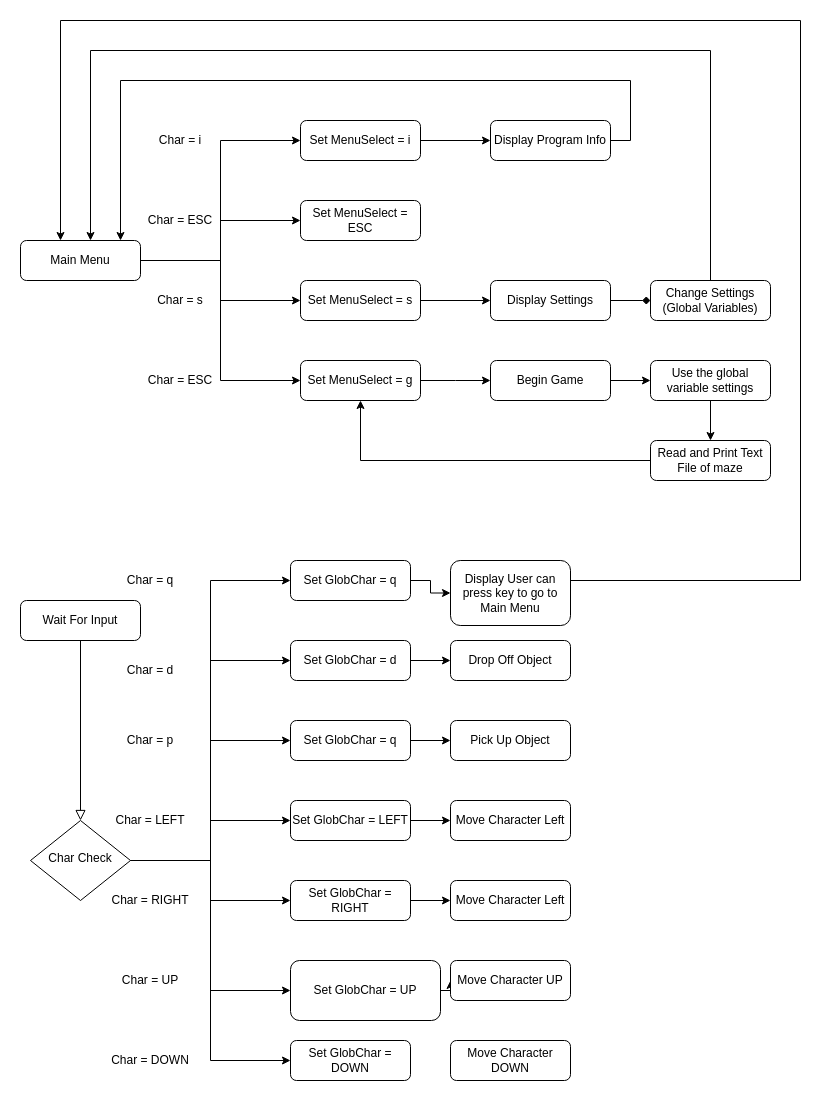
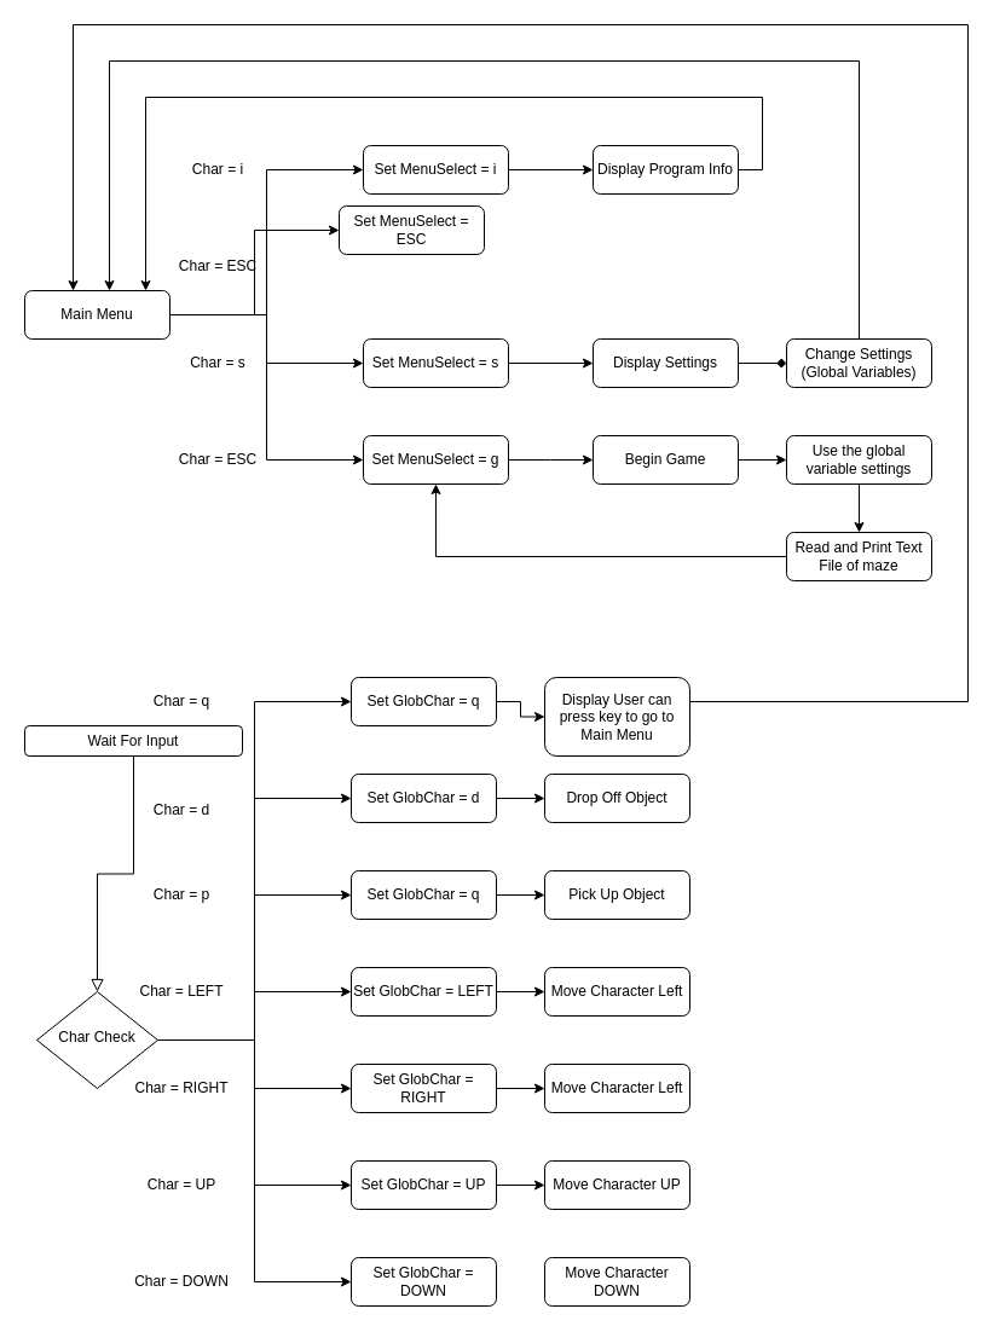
  <mxCell id="0" />
  <mxCell id="1" parent="0" />
  <mxCell id="2" value="" style="rounded=0;html=1;jettySize=auto;orthogonalLoop=1;fontSize=11;endArrow=block;endFill=0;endSize=8;strokeWidth=1;shadow=0;labelBackgroundColor=none;edgeStyle=orthogonalEdgeStyle;" parent="1" source="3" target="11" edge="1"><mxGeometry relative="1" as="geometry" /></mxCell>
- <mxCell id="3" value="Wait For Input" style="rounded=1;whiteSpace=wrap;html=1;fontSize=12;glass=0;strokeWidth=1;shadow=0;" parent="1" vertex="1"><mxGeometry x="20" y="600" width="120" height="40" as="geometry" /></mxCell>
+ <mxCell id="3" value="Wait For Input" style="rounded=1;whiteSpace=wrap;html=1;fontSize=12;glass=0;strokeWidth=1;shadow=0;" parent="1" vertex="1"><mxGeometry x="20" y="600" width="180" height="25" as="geometry" /></mxCell>
  <mxCell id="4" style="edgeStyle=orthogonalEdgeStyle;rounded=0;orthogonalLoop=1;jettySize=auto;html=1;exitX=1;exitY=0.5;exitDx=0;exitDy=0;entryX=0;entryY=0.5;entryDx=0;entryDy=0;" edge="1" parent="1" source="11" target="15"><mxGeometry relative="1" as="geometry" /></mxCell>
  <mxCell id="5" style="edgeStyle=orthogonalEdgeStyle;rounded=0;orthogonalLoop=1;jettySize=auto;html=1;exitX=1;exitY=0.5;exitDx=0;exitDy=0;entryX=0;entryY=0.5;entryDx=0;entryDy=0;" edge="1" parent="1" source="11" target="17"><mxGeometry relative="1" as="geometry" /></mxCell>
  <mxCell id="6" style="edgeStyle=orthogonalEdgeStyle;rounded=0;orthogonalLoop=1;jettySize=auto;html=1;exitX=1;exitY=0.5;exitDx=0;exitDy=0;entryX=0;entryY=0.5;entryDx=0;entryDy=0;" edge="1" parent="1" source="11" target="19"><mxGeometry relative="1" as="geometry" /></mxCell>
  <mxCell id="7" style="edgeStyle=orthogonalEdgeStyle;rounded=0;orthogonalLoop=1;jettySize=auto;html=1;exitX=1;exitY=0.5;exitDx=0;exitDy=0;entryX=0;entryY=0.5;entryDx=0;entryDy=0;" edge="1" parent="1" source="11" target="21"><mxGeometry relative="1" as="geometry" /></mxCell>
  <mxCell id="8" style="edgeStyle=orthogonalEdgeStyle;rounded=0;orthogonalLoop=1;jettySize=auto;html=1;exitX=1;exitY=0.5;exitDx=0;exitDy=0;entryX=0;entryY=0.5;entryDx=0;entryDy=0;" edge="1" parent="1" source="11" target="22"><mxGeometry relative="1" as="geometry" /></mxCell>
  <mxCell id="9" style="edgeStyle=orthogonalEdgeStyle;rounded=0;orthogonalLoop=1;jettySize=auto;html=1;exitX=1;exitY=0.5;exitDx=0;exitDy=0;entryX=0;entryY=0.5;entryDx=0;entryDy=0;" edge="1" parent="1" source="11" target="13"><mxGeometry relative="1" as="geometry" /></mxCell>
  <mxCell id="10" style="edgeStyle=orthogonalEdgeStyle;rounded=0;orthogonalLoop=1;jettySize=auto;html=1;exitX=1;exitY=0.5;exitDx=0;exitDy=0;entryX=0;entryY=0.5;entryDx=0;entryDy=0;" edge="1" parent="1" source="11" target="58"><mxGeometry relative="1" as="geometry" /></mxCell>
  <mxCell id="11" value="Char Check" style="rhombus;whiteSpace=wrap;html=1;shadow=0;fontFamily=Helvetica;fontSize=12;align=center;strokeWidth=1;spacing=6;spacingTop=-4;" parent="1" vertex="1"><mxGeometry x="30" y="820" width="100" height="80" as="geometry" /></mxCell>
  <mxCell id="12" style="edgeStyle=orthogonalEdgeStyle;rounded=0;orthogonalLoop=1;jettySize=auto;html=1;exitX=1;exitY=0.5;exitDx=0;exitDy=0;" edge="1" parent="1" source="13" target="63"><mxGeometry relative="1" as="geometry" /></mxCell>
  <mxCell id="13" value="Set GlobChar = d" style="rounded=1;whiteSpace=wrap;html=1;fontSize=12;glass=0;strokeWidth=1;shadow=0;" parent="1" vertex="1"><mxGeometry x="290" y="640" width="120" height="40" as="geometry" /></mxCell>
  <mxCell id="14" style="edgeStyle=orthogonalEdgeStyle;rounded=0;orthogonalLoop=1;jettySize=auto;html=1;exitX=1;exitY=0.5;exitDx=0;exitDy=0;" edge="1" parent="1" source="15" target="60"><mxGeometry relative="1" as="geometry" /></mxCell>
  <mxCell id="15" value="Set GlobChar = q" style="rounded=1;whiteSpace=wrap;html=1;fontSize=12;glass=0;strokeWidth=1;shadow=0;" vertex="1" parent="1"><mxGeometry x="290" y="720" width="120" height="40" as="geometry" /></mxCell>
  <mxCell id="16" style="edgeStyle=orthogonalEdgeStyle;rounded=0;orthogonalLoop=1;jettySize=auto;html=1;exitX=1;exitY=0.5;exitDx=0;exitDy=0;entryX=0;entryY=0.5;entryDx=0;entryDy=0;" edge="1" parent="1" source="17" target="64"><mxGeometry relative="1" as="geometry" /></mxCell>
  <mxCell id="17" value="Set GlobChar = LEFT" style="rounded=1;whiteSpace=wrap;html=1;fontSize=12;glass=0;strokeWidth=1;shadow=0;" vertex="1" parent="1"><mxGeometry x="290" y="800" width="120" height="40" as="geometry" /></mxCell>
  <mxCell id="18" style="edgeStyle=orthogonalEdgeStyle;rounded=0;orthogonalLoop=1;jettySize=auto;html=1;exitX=1;exitY=0.5;exitDx=0;exitDy=0;entryX=0;entryY=0.5;entryDx=0;entryDy=0;" edge="1" parent="1" source="19" target="65"><mxGeometry relative="1" as="geometry" /></mxCell>
  <mxCell id="19" value="Set GlobChar = RIGHT" style="rounded=1;whiteSpace=wrap;html=1;fontSize=12;glass=0;strokeWidth=1;shadow=0;" vertex="1" parent="1"><mxGeometry x="290" y="880" width="120" height="40" as="geometry" /></mxCell>
  <mxCell id="20" style="edgeStyle=orthogonalEdgeStyle;rounded=0;orthogonalLoop=1;jettySize=auto;html=1;exitX=1;exitY=0.5;exitDx=0;exitDy=0;entryX=0;entryY=0.5;entryDx=0;entryDy=0;" edge="1" parent="1" source="21" target="66"><mxGeometry relative="1" as="geometry" /></mxCell>
- <mxCell id="21" value="Set GlobChar = UP" style="rounded=1;whiteSpace=wrap;html=1;fontSize=12;glass=0;strokeWidth=1;shadow=0;" vertex="1" parent="1"><mxGeometry x="290" y="960" width="150" height="60" as="geometry" /></mxCell>
+ <mxCell id="21" value="Set GlobChar = UP" style="rounded=1;whiteSpace=wrap;html=1;fontSize=12;glass=0;strokeWidth=1;shadow=0;" vertex="1" parent="1"><mxGeometry x="290" y="960" width="120" height="40" as="geometry" /></mxCell>
  <mxCell id="22" value="Set GlobChar = DOWN" style="rounded=1;whiteSpace=wrap;html=1;fontSize=12;glass=0;strokeWidth=1;shadow=0;" vertex="1" parent="1"><mxGeometry x="290" y="1040" width="120" height="40" as="geometry" /></mxCell>
  <mxCell id="23" value="Char = p" style="text;html=1;strokeColor=none;fillColor=none;align=center;verticalAlign=middle;whiteSpace=wrap;rounded=0;" vertex="1" parent="1"><mxGeometry x="90" y="730" width="120" height="20" as="geometry" /></mxCell>
  <mxCell id="24" value="Char = d" style="text;html=1;strokeColor=none;fillColor=none;align=center;verticalAlign=middle;whiteSpace=wrap;rounded=0;" vertex="1" parent="1"><mxGeometry x="90" y="660" width="120" height="20" as="geometry" /></mxCell>
  <mxCell id="25" value="Char = LEFT" style="text;html=1;strokeColor=none;fillColor=none;align=center;verticalAlign=middle;whiteSpace=wrap;rounded=0;" vertex="1" parent="1"><mxGeometry x="90" y="810" width="120" height="20" as="geometry" /></mxCell>
  <mxCell id="26" value="Char = RIGHT" style="text;html=1;strokeColor=none;fillColor=none;align=center;verticalAlign=middle;whiteSpace=wrap;rounded=0;" vertex="1" parent="1"><mxGeometry x="90" y="890" width="120" height="20" as="geometry" /></mxCell>
  <mxCell id="27" value="Char = UP" style="text;html=1;strokeColor=none;fillColor=none;align=center;verticalAlign=middle;whiteSpace=wrap;rounded=0;" vertex="1" parent="1"><mxGeometry x="90" y="970" width="120" height="20" as="geometry" /></mxCell>
  <mxCell id="28" value="Char = DOWN" style="text;html=1;strokeColor=none;fillColor=none;align=center;verticalAlign=middle;whiteSpace=wrap;rounded=0;" vertex="1" parent="1"><mxGeometry x="90" y="1050" width="120" height="20" as="geometry" /></mxCell>
  <mxCell id="29" style="edgeStyle=orthogonalEdgeStyle;rounded=0;orthogonalLoop=1;jettySize=auto;html=1;exitX=1;exitY=0.5;exitDx=0;exitDy=0;entryX=0;entryY=0.5;entryDx=0;entryDy=0;" edge="1" parent="1" source="33" target="35"><mxGeometry relative="1" as="geometry" /></mxCell>
  <mxCell id="30" style="edgeStyle=orthogonalEdgeStyle;rounded=0;orthogonalLoop=1;jettySize=auto;html=1;exitX=1;exitY=0.5;exitDx=0;exitDy=0;entryX=0;entryY=0.5;entryDx=0;entryDy=0;" edge="1" parent="1" source="33" target="40"><mxGeometry relative="1" as="geometry" /></mxCell>
  <mxCell id="31" style="edgeStyle=orthogonalEdgeStyle;rounded=0;orthogonalLoop=1;jettySize=auto;html=1;exitX=1;exitY=0.5;exitDx=0;exitDy=0;entryX=0;entryY=0.5;entryDx=0;entryDy=0;" edge="1" parent="1" source="33" target="39"><mxGeometry relative="1" as="geometry" /></mxCell>
  <mxCell id="32" style="edgeStyle=orthogonalEdgeStyle;rounded=0;orthogonalLoop=1;jettySize=auto;html=1;exitX=1;exitY=0.5;exitDx=0;exitDy=0;entryX=0;entryY=0.5;entryDx=0;entryDy=0;" edge="1" parent="1" source="33" target="37"><mxGeometry relative="1" as="geometry" /></mxCell>
  <mxCell id="33" value="Main Menu" style="rounded=1;whiteSpace=wrap;html=1;fontSize=12;glass=0;strokeWidth=1;shadow=0;" vertex="1" parent="1"><mxGeometry x="20" y="240" width="120" height="40" as="geometry" /></mxCell>
  <mxCell id="34" style="edgeStyle=orthogonalEdgeStyle;rounded=0;orthogonalLoop=1;jettySize=auto;html=1;exitX=1;exitY=0.5;exitDx=0;exitDy=0;entryX=0;entryY=0.5;entryDx=0;entryDy=0;" edge="1" parent="1" source="35" target="46"><mxGeometry relative="1" as="geometry" /></mxCell>
  <mxCell id="35" value="Set MenuSelect = i" style="rounded=1;whiteSpace=wrap;html=1;fontSize=12;glass=0;strokeWidth=1;shadow=0;" vertex="1" parent="1"><mxGeometry x="300" y="120" width="120" height="40" as="geometry" /></mxCell>
  <mxCell id="36" style="edgeStyle=orthogonalEdgeStyle;rounded=0;orthogonalLoop=1;jettySize=auto;html=1;exitX=1;exitY=0.5;exitDx=0;exitDy=0;" edge="1" parent="1" source="37"><mxGeometry relative="1" as="geometry"><mxPoint x="490" y="380" as="targetPoint" /></mxGeometry></mxCell>
  <mxCell id="37" value="Set MenuSelect = g" style="rounded=1;whiteSpace=wrap;html=1;fontSize=12;glass=0;strokeWidth=1;shadow=0;" vertex="1" parent="1"><mxGeometry x="300" y="360" width="120" height="40" as="geometry" /></mxCell>
  <mxCell id="38" style="edgeStyle=orthogonalEdgeStyle;rounded=0;orthogonalLoop=1;jettySize=auto;html=1;exitX=1;exitY=0.5;exitDx=0;exitDy=0;entryX=0;entryY=0.5;entryDx=0;entryDy=0;" edge="1" parent="1" source="39" target="48"><mxGeometry relative="1" as="geometry" /></mxCell>
  <mxCell id="39" value="Set MenuSelect = s" style="rounded=1;whiteSpace=wrap;html=1;fontSize=12;glass=0;strokeWidth=1;shadow=0;" vertex="1" parent="1"><mxGeometry x="300" y="280" width="120" height="40" as="geometry" /></mxCell>
- <mxCell id="40" value="Set MenuSelect = ESC" style="rounded=1;whiteSpace=wrap;html=1;fontSize=12;glass=0;strokeWidth=1;shadow=0;" vertex="1" parent="1"><mxGeometry x="300" y="200" width="120" height="40" as="geometry" /></mxCell>
+ <mxCell id="40" value="Set MenuSelect = ESC" style="rounded=1;whiteSpace=wrap;html=1;fontSize=12;glass=0;strokeWidth=1;shadow=0;" vertex="1" parent="1"><mxGeometry x="280" y="170" width="120" height="40" as="geometry" /></mxCell>
  <mxCell id="41" value="Char = i" style="text;html=1;strokeColor=none;fillColor=none;align=center;verticalAlign=middle;whiteSpace=wrap;rounded=0;" vertex="1" parent="1"><mxGeometry x="140" y="130" width="80" height="20" as="geometry" /></mxCell>
  <mxCell id="42" value="Char = ESC" style="text;html=1;strokeColor=none;fillColor=none;align=center;verticalAlign=middle;whiteSpace=wrap;rounded=0;" vertex="1" parent="1"><mxGeometry x="140" y="210" width="80" height="20" as="geometry" /></mxCell>
  <mxCell id="43" value="Char = s" style="text;html=1;strokeColor=none;fillColor=none;align=center;verticalAlign=middle;whiteSpace=wrap;rounded=0;" vertex="1" parent="1"><mxGeometry x="140" y="290" width="80" height="20" as="geometry" /></mxCell>
  <mxCell id="44" value="Char = ESC" style="text;html=1;strokeColor=none;fillColor=none;align=center;verticalAlign=middle;whiteSpace=wrap;rounded=0;" vertex="1" parent="1"><mxGeometry x="140" y="370" width="80" height="20" as="geometry" /></mxCell>
  <mxCell id="45" style="edgeStyle=orthogonalEdgeStyle;rounded=0;orthogonalLoop=1;jettySize=auto;html=1;exitX=1;exitY=0.5;exitDx=0;exitDy=0;" edge="1" parent="1" source="46"><mxGeometry relative="1" as="geometry"><mxPoint x="120" y="240" as="targetPoint" /><Array as="points"><mxPoint x="630" y="140" /><mxPoint x="630" y="80" /><mxPoint x="120" y="80" /><mxPoint x="120" y="240" /></Array></mxGeometry></mxCell>
  <mxCell id="46" value="Display Program Info" style="rounded=1;whiteSpace=wrap;html=1;fontSize=12;glass=0;strokeWidth=1;shadow=0;" vertex="1" parent="1"><mxGeometry x="490" y="120" width="120" height="40" as="geometry" /></mxCell>
  <mxCell id="47" style="edgeStyle=orthogonalEdgeStyle;rounded=0;orthogonalLoop=1;jettySize=auto;html=1;exitX=1;exitY=0.5;exitDx=0;exitDy=0;entryX=0;entryY=0.5;entryDx=0;entryDy=0;endArrow=diamond;" edge="1" parent="1" source="48" target="50"><mxGeometry relative="1" as="geometry" /></mxCell>
  <mxCell id="48" value="Display Settings" style="rounded=1;whiteSpace=wrap;html=1;fontSize=12;glass=0;strokeWidth=1;shadow=0;" vertex="1" parent="1"><mxGeometry x="490" y="280" width="120" height="40" as="geometry" /></mxCell>
  <mxCell id="49" style="edgeStyle=orthogonalEdgeStyle;rounded=0;orthogonalLoop=1;jettySize=auto;html=1;exitX=0.5;exitY=0;exitDx=0;exitDy=0;" edge="1" parent="1" source="50"><mxGeometry relative="1" as="geometry"><mxPoint x="90" y="240" as="targetPoint" /><Array as="points"><mxPoint x="710" y="50" /><mxPoint x="90" y="50" /><mxPoint x="90" y="240" /></Array></mxGeometry></mxCell>
  <mxCell id="50" value="Change Settings (Global Variables)" style="rounded=1;whiteSpace=wrap;html=1;fontSize=12;glass=0;strokeWidth=1;shadow=0;" vertex="1" parent="1"><mxGeometry x="650" y="280" width="120" height="40" as="geometry" /></mxCell>
  <mxCell id="51" style="edgeStyle=orthogonalEdgeStyle;rounded=0;orthogonalLoop=1;jettySize=auto;html=1;exitX=1;exitY=0.5;exitDx=0;exitDy=0;entryX=0;entryY=0.5;entryDx=0;entryDy=0;" edge="1" parent="1" source="52" target="54"><mxGeometry relative="1" as="geometry" /></mxCell>
  <mxCell id="52" value="Begin Game" style="rounded=1;whiteSpace=wrap;html=1;fontSize=12;glass=0;strokeWidth=1;shadow=0;" vertex="1" parent="1"><mxGeometry x="490" y="360" width="120" height="40" as="geometry" /></mxCell>
  <mxCell id="53" style="edgeStyle=orthogonalEdgeStyle;rounded=0;orthogonalLoop=1;jettySize=auto;html=1;exitX=0.5;exitY=1;exitDx=0;exitDy=0;entryX=0.5;entryY=0;entryDx=0;entryDy=0;" edge="1" parent="1" source="54" target="56"><mxGeometry relative="1" as="geometry" /></mxCell>
  <mxCell id="54" value="Use the global variable settings" style="rounded=1;whiteSpace=wrap;html=1;fontSize=12;glass=0;strokeWidth=1;shadow=0;" vertex="1" parent="1"><mxGeometry x="650" y="360" width="120" height="40" as="geometry" /></mxCell>
  <mxCell id="55" style="edgeStyle=orthogonalEdgeStyle;rounded=0;orthogonalLoop=1;jettySize=auto;html=1;exitX=0;exitY=0.5;exitDx=0;exitDy=0;" edge="1" parent="1" source="56" target="37"><mxGeometry relative="1" as="geometry" /></mxCell>
  <mxCell id="56" value="Read and Print Text File of maze" style="rounded=1;whiteSpace=wrap;html=1;fontSize=12;glass=0;strokeWidth=1;shadow=0;" vertex="1" parent="1"><mxGeometry x="650" y="440" width="120" height="40" as="geometry" /></mxCell>
  <mxCell id="57" style="edgeStyle=orthogonalEdgeStyle;rounded=0;orthogonalLoop=1;jettySize=auto;html=1;exitX=1;exitY=0.5;exitDx=0;exitDy=0;entryX=0;entryY=0.5;entryDx=0;entryDy=0;" edge="1" parent="1" source="58" target="62"><mxGeometry relative="1" as="geometry" /></mxCell>
  <mxCell id="58" value="Set GlobChar = q" style="rounded=1;whiteSpace=wrap;html=1;fontSize=12;glass=0;strokeWidth=1;shadow=0;" vertex="1" parent="1"><mxGeometry x="290" y="560" width="120" height="40" as="geometry" /></mxCell>
  <mxCell id="59" value="Char = q" style="text;html=1;strokeColor=none;fillColor=none;align=center;verticalAlign=middle;whiteSpace=wrap;rounded=0;" vertex="1" parent="1"><mxGeometry x="90" y="570" width="120" height="20" as="geometry" /></mxCell>
  <mxCell id="60" value="Pick Up Object" style="rounded=1;whiteSpace=wrap;html=1;fontSize=12;glass=0;strokeWidth=1;shadow=0;" vertex="1" parent="1"><mxGeometry x="450" y="720" width="120" height="40" as="geometry" /></mxCell>
  <mxCell id="61" style="edgeStyle=orthogonalEdgeStyle;rounded=0;orthogonalLoop=1;jettySize=auto;html=1;exitX=1;exitY=0.5;exitDx=0;exitDy=0;" edge="1" parent="1" source="62"><mxGeometry relative="1" as="geometry"><mxPoint x="60" y="240" as="targetPoint" /><Array as="points"><mxPoint x="800" y="580" /><mxPoint x="800" y="20" /><mxPoint x="60" y="20" /><mxPoint x="60" y="240" /></Array></mxGeometry></mxCell>
  <mxCell id="62" value="Display User can press key to go to Main Menu" style="rounded=1;whiteSpace=wrap;html=1;fontSize=12;glass=0;strokeWidth=1;shadow=0;" vertex="1" parent="1"><mxGeometry x="450" y="560" width="120" height="65" as="geometry" /></mxCell>
  <mxCell id="63" value="Drop Off Object" style="rounded=1;whiteSpace=wrap;html=1;fontSize=12;glass=0;strokeWidth=1;shadow=0;" vertex="1" parent="1"><mxGeometry x="450" y="640" width="120" height="40" as="geometry" /></mxCell>
  <mxCell id="64" value="Move Character Left" style="rounded=1;whiteSpace=wrap;html=1;fontSize=12;glass=0;strokeWidth=1;shadow=0;" vertex="1" parent="1"><mxGeometry x="450" y="800" width="120" height="40" as="geometry" /></mxCell>
  <mxCell id="65" value="Move Character Left" style="rounded=1;whiteSpace=wrap;html=1;fontSize=12;glass=0;strokeWidth=1;shadow=0;" vertex="1" parent="1"><mxGeometry x="450" y="880" width="120" height="40" as="geometry" /></mxCell>
  <mxCell id="66" value="Move Character UP" style="rounded=1;whiteSpace=wrap;html=1;fontSize=12;glass=0;strokeWidth=1;shadow=0;" vertex="1" parent="1"><mxGeometry x="450" y="960" width="120" height="40" as="geometry" /></mxCell>
  <mxCell id="67" value="Move Character DOWN" style="rounded=1;whiteSpace=wrap;html=1;fontSize=12;glass=0;strokeWidth=1;shadow=0;" vertex="1" parent="1"><mxGeometry x="450" y="1040" width="120" height="40" as="geometry" /></mxCell>
